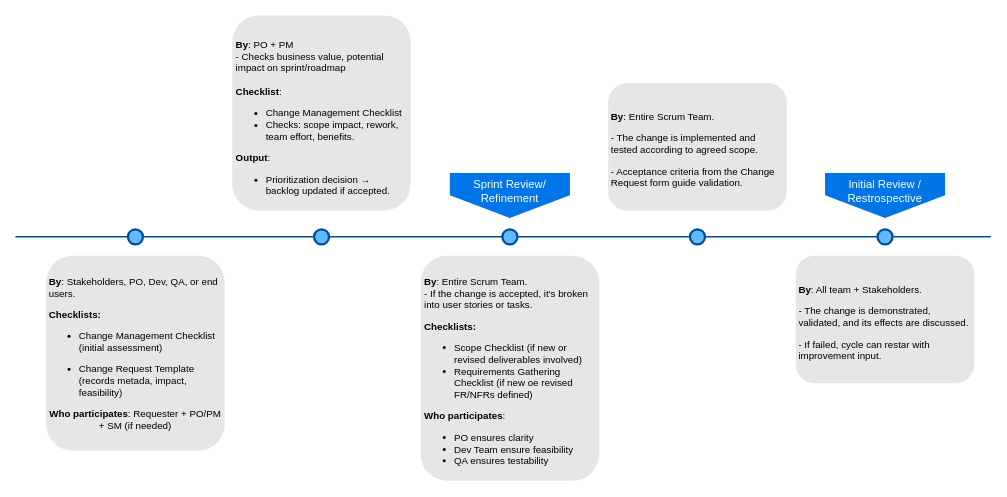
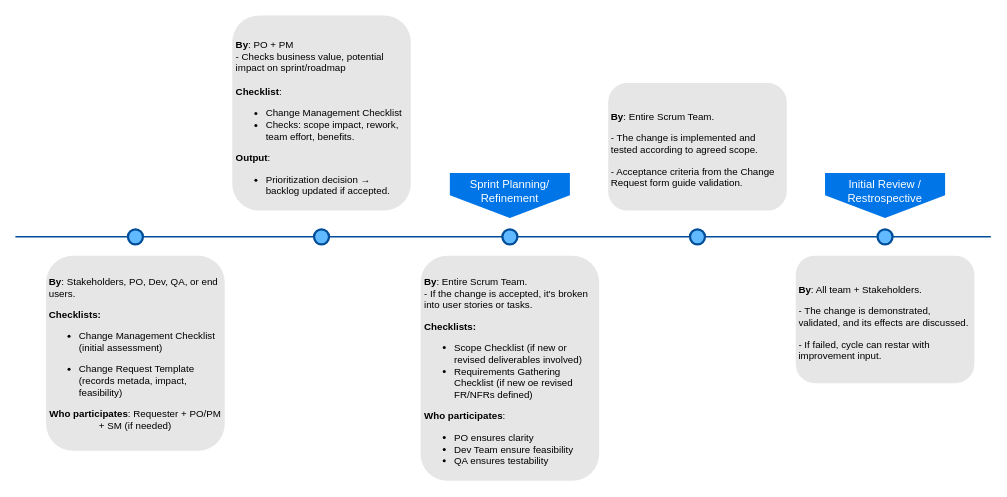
  <mxCell id="0" />
  <mxCell id="1" parent="0" />
  <mxCell id="2" value="" style="line;strokeWidth=2;html=1;fillColor=none;fontSize=28;fontColor=#004D99;strokeColor=#004D99;" parent="1" vertex="1"><mxGeometry x="20" y="310" width="1300" height="10" as="geometry" /></mxCell>
- <mxCell id="3" value="&lt;span&gt;Sprint Review/ Refinement&lt;/span&gt;" style="shape=offPageConnector;whiteSpace=wrap;html=1;fillColor=#0075E8;fontSize=15;fontColor=#FFFFFF;size=0.509;verticalAlign=top;strokeColor=none;" parent="1" vertex="1"><mxGeometry x="599" y="230" width="160" height="60" as="geometry" /></mxCell>
+ <mxCell id="3" value="&lt;span&gt;Sprint Planning/ Refinement&lt;/span&gt;" style="shape=offPageConnector;whiteSpace=wrap;html=1;fillColor=#0075E8;fontSize=15;fontColor=#FFFFFF;size=0.509;verticalAlign=top;strokeColor=none;" parent="1" vertex="1"><mxGeometry x="599" y="230" width="160" height="60" as="geometry" /></mxCell>
  <mxCell id="4" value="" style="ellipse;whiteSpace=wrap;html=1;fillColor=#61BAFF;fontSize=28;fontColor=#004D99;strokeWidth=3;strokeColor=#004D99;" parent="1" vertex="1"><mxGeometry x="170" y="305" width="20" height="20" as="geometry" /></mxCell>
  <mxCell id="5" value="" style="ellipse;whiteSpace=wrap;html=1;fillColor=#61BAFF;fontSize=28;fontColor=#004D99;strokeWidth=3;strokeColor=#004D99;" parent="1" vertex="1"><mxGeometry x="418" y="305" width="20" height="20" as="geometry" /></mxCell>
  <mxCell id="6" value="" style="ellipse;whiteSpace=wrap;html=1;fillColor=#61BAFF;fontSize=28;fontColor=#004D99;strokeWidth=3;strokeColor=#004D99;" parent="1" vertex="1"><mxGeometry x="669" y="305" width="20" height="20" as="geometry" /></mxCell>
  <mxCell id="7" value="" style="ellipse;whiteSpace=wrap;html=1;fillColor=#61BAFF;fontSize=28;fontColor=#004D99;strokeWidth=3;strokeColor=#004D99;" parent="1" vertex="1"><mxGeometry x="919" y="305" width="20" height="20" as="geometry" /></mxCell>
  <mxCell id="8" value="&lt;p style=&quot;text-align: left;&quot;&gt;&lt;span style=&quot;background-color: transparent; color: light-dark(rgb(0, 0, 0), rgb(237, 237, 237)); font-size: 13px;&quot;&gt;&lt;br&gt;&lt;/span&gt;&lt;/p&gt;&lt;p style=&quot;text-align: left;&quot;&gt;&lt;span style=&quot;background-color: transparent; color: light-dark(rgb(0, 0, 0), rgb(237, 237, 237)); font-size: 13px;&quot;&gt;&lt;b&gt;By&lt;/b&gt;&lt;/span&gt;&lt;span style=&quot;background-color: transparent; color: light-dark(rgb(0, 0, 0), rgb(237, 237, 237)); font-size: 13px; font-weight: normal;&quot;&gt;: Stakeholders, PO, Dev, QA, or end users.&lt;/span&gt;&lt;/p&gt;&lt;p style=&quot;text-align: left;&quot;&gt;&lt;span style=&quot;background-color: transparent; color: light-dark(rgb(0, 0, 0), rgb(237, 237, 237)); font-size: 13px;&quot;&gt;&lt;b&gt;Checklists:&lt;/b&gt;&lt;/span&gt;&lt;/p&gt;&lt;ul&gt;&lt;li style=&quot;text-align: left;&quot;&gt;&lt;span style=&quot;background-color: transparent; color: light-dark(rgb(0, 0, 0), rgb(237, 237, 237)); font-size: 13px;&quot;&gt;Change Management Checklist (initial assessment)&lt;/span&gt;&lt;/li&gt;&lt;/ul&gt;&lt;ul&gt;&lt;li style=&quot;text-align: left;&quot;&gt;&lt;span style=&quot;background-color: transparent; color: light-dark(rgb(0, 0, 0), rgb(237, 237, 237)); font-size: 13px;&quot;&gt;Change Request Template (records metada, impact, feasibility)&lt;/span&gt;&lt;/li&gt;&lt;/ul&gt;&lt;b&gt;Who participates&lt;/b&gt;: Requester + PO/PM + SM (if needed)&lt;p&gt;&lt;/p&gt;&lt;div style=&quot;text-align: left;&quot;&gt;&lt;span style=&quot;background-color: transparent; color: light-dark(rgb(0, 0, 0), rgb(237, 237, 237)); font-size: 13px; font-weight: normal;&quot;&gt;&lt;br&gt;&lt;/span&gt;&lt;/div&gt;" style="text;html=1;spacing=5;spacingTop=-20;whiteSpace=wrap;overflow=hidden;strokeColor=none;strokeWidth=3;fillColor=#E6E6E6;fontSize=13;fontColor=#000000;align=center;rounded=1;verticalAlign=middle;" parent="1" vertex="1"><mxGeometry x="61" y="340" width="238" height="260" as="geometry" /></mxCell>
  <mxCell id="9" value="&lt;div&gt;&lt;b style=&quot;background-color: transparent; color: light-dark(rgb(0, 0, 0), rgb(237, 237, 237));&quot;&gt;&lt;br&gt;&lt;/b&gt;&lt;/div&gt;&lt;b style=&quot;background-color: transparent; color: light-dark(rgb(0, 0, 0), rgb(237, 237, 237));&quot;&gt;&lt;div&gt;&lt;br&gt;&lt;/div&gt;&lt;div&gt;&lt;br&gt;&lt;/div&gt;&lt;/b&gt;&lt;b style=&quot;background-color: transparent; color: light-dark(rgb(0, 0, 0), rgb(237, 237, 237));&quot;&gt;By&lt;/b&gt;&lt;span style=&quot;background-color: transparent; color: light-dark(rgb(0, 0, 0), rgb(237, 237, 237));&quot;&gt;: PO + PM&lt;/span&gt;&lt;br&gt;&lt;span style=&quot;background-color: transparent; color: light-dark(rgb(0, 0, 0), rgb(237, 237, 237));&quot;&gt;- Checks business value, potential&amp;nbsp; &amp;nbsp; impact on sprint/roadmap&lt;/span&gt;&lt;div&gt;&lt;b style=&quot;background-color: transparent; color: light-dark(rgb(0, 0, 0), rgb(237, 237, 237));&quot;&gt;&lt;br&gt;&lt;/b&gt;&lt;/div&gt;&lt;div&gt;&lt;b style=&quot;background-color: transparent; color: light-dark(rgb(0, 0, 0), rgb(237, 237, 237));&quot;&gt;Checklist&lt;/b&gt;&lt;span style=&quot;background-color: transparent; color: light-dark(rgb(0, 0, 0), rgb(237, 237, 237));&quot;&gt;:&lt;/span&gt;&lt;br&gt;&lt;ul&gt;&lt;li&gt;&lt;span style=&quot;background-color: transparent; color: light-dark(rgb(0, 0, 0), rgb(237, 237, 237));&quot;&gt;Change Management Checklist&lt;/span&gt;&lt;/li&gt;&lt;li&gt;&lt;span style=&quot;background-color: transparent; color: light-dark(rgb(0, 0, 0), rgb(237, 237, 237));&quot;&gt;Checks: scope impact, rework, team effort, benefits.&lt;/span&gt;&lt;/li&gt;&lt;/ul&gt;&lt;b style=&quot;background-color: transparent; color: light-dark(rgb(0, 0, 0), rgb(237, 237, 237));&quot;&gt;Output&lt;/b&gt;&lt;span style=&quot;background-color: transparent; color: light-dark(rgb(0, 0, 0), rgb(237, 237, 237));&quot;&gt;:&lt;/span&gt;&lt;br&gt;&lt;ul&gt;&lt;li&gt;&lt;span style=&quot;background-color: transparent; color: light-dark(rgb(0, 0, 0), rgb(237, 237, 237));&quot;&gt;Prioritization decision →&amp;nbsp; backlog updated if accepted.&lt;/span&gt;&lt;/li&gt;&lt;/ul&gt;&lt;/div&gt;" style="text;html=1;spacing=5;spacingTop=-20;whiteSpace=wrap;overflow=hidden;strokeColor=none;strokeWidth=3;fillColor=#E6E6E6;fontSize=13;fontColor=#000000;align=left;rounded=1;verticalAlign=middle;" parent="1" vertex="1"><mxGeometry x="309" y="20" width="238" height="260" as="geometry" /></mxCell>
  <mxCell id="10" value="&lt;p style=&quot;&quot;&gt;&lt;span style=&quot;background-color: transparent; color: light-dark(rgb(0, 0, 0), rgb(237, 237, 237)); font-size: 13px;&quot;&gt;&lt;br&gt;&lt;/span&gt;&lt;/p&gt;&lt;p style=&quot;&quot;&gt;&lt;span style=&quot;background-color: transparent; color: light-dark(rgb(0, 0, 0), rgb(237, 237, 237)); font-size: 13px;&quot;&gt;&lt;b&gt;By&lt;/b&gt;&lt;/span&gt;&lt;span style=&quot;background-color: transparent; color: light-dark(rgb(0, 0, 0), rgb(237, 237, 237)); font-size: 13px; font-weight: normal;&quot;&gt;: Entire Scrum Team.&lt;br&gt;&lt;/span&gt;- If the change is accepted, it's broken into user stories or tasks.&lt;/p&gt;&lt;p style=&quot;&quot;&gt;&lt;span style=&quot;background-color: transparent; color: light-dark(rgb(0, 0, 0), rgb(237, 237, 237)); font-size: 13px;&quot;&gt;&lt;b&gt;Checklists:&lt;/b&gt;&lt;/span&gt;&lt;/p&gt;&lt;p style=&quot;&quot;&gt;&lt;/p&gt;&lt;ul&gt;&lt;li style=&quot;&quot;&gt;&lt;span style=&quot;background-color: transparent; color: light-dark(rgb(0, 0, 0), rgb(237, 237, 237)); font-size: 13px;&quot;&gt;Scope Checklist (if new or revised deliverables involved)&lt;/span&gt;&lt;/li&gt;&lt;li style=&quot;&quot;&gt;&lt;span style=&quot;background-color: transparent; color: light-dark(rgb(0, 0, 0), rgb(237, 237, 237)); font-size: 13px;&quot;&gt;Requirements Gathering Checklist (if new oe revised FR/NFRs defined)&lt;/span&gt;&lt;/li&gt;&lt;/ul&gt;&lt;p&gt;&lt;/p&gt;&lt;b&gt;&lt;div style=&quot;&quot;&gt;&lt;b style=&quot;background-color: transparent; color: light-dark(rgb(0, 0, 0), rgb(237, 237, 237));&quot;&gt;Who participates&lt;/b&gt;&lt;span style=&quot;background-color: transparent; color: light-dark(rgb(0, 0, 0), rgb(237, 237, 237)); font-weight: normal;&quot;&gt;:&amp;nbsp;&lt;/span&gt;&lt;/div&gt;&lt;div style=&quot;&quot;&gt;&lt;ul&gt;&lt;li&gt;&lt;span style=&quot;background-color: transparent; color: light-dark(rgb(0, 0, 0), rgb(237, 237, 237)); font-weight: normal;&quot;&gt;PO ensures clarity&lt;/span&gt;&lt;/li&gt;&lt;li&gt;&lt;span style=&quot;background-color: transparent; color: light-dark(rgb(0, 0, 0), rgb(237, 237, 237)); font-weight: normal;&quot;&gt;Dev Team ensure feasibility&lt;/span&gt;&lt;/li&gt;&lt;li&gt;&lt;span style=&quot;background-color: transparent; color: light-dark(rgb(0, 0, 0), rgb(237, 237, 237)); font-weight: normal;&quot;&gt;QA ensures testability&lt;/span&gt;&lt;/li&gt;&lt;/ul&gt;&lt;/div&gt;&lt;/b&gt;&lt;div&gt;&lt;p&gt;&lt;/p&gt;&lt;div style=&quot;&quot;&gt;&lt;span style=&quot;background-color: transparent; color: light-dark(rgb(0, 0, 0), rgb(237, 237, 237)); font-size: 13px; font-weight: normal;&quot;&gt;&lt;br&gt;&lt;/span&gt;&lt;/div&gt;&lt;/div&gt;" style="text;html=1;spacing=5;spacingTop=-20;whiteSpace=wrap;overflow=hidden;strokeColor=none;strokeWidth=3;fillColor=#E6E6E6;fontSize=13;fontColor=#000000;align=left;rounded=1;verticalAlign=middle;" vertex="1" parent="1"><mxGeometry x="560" y="340" width="238" height="300" as="geometry" /></mxCell>
  <mxCell id="11" value="&lt;p style=&quot;text-align: left;&quot;&gt;&lt;span style=&quot;background-color: transparent; color: light-dark(rgb(0, 0, 0), rgb(237, 237, 237)); font-size: 13px;&quot;&gt;&lt;br&gt;&lt;/span&gt;&lt;/p&gt;&lt;p style=&quot;text-align: left;&quot;&gt;&lt;span style=&quot;background-color: transparent; color: light-dark(rgb(0, 0, 0), rgb(237, 237, 237)); font-size: 13px;&quot;&gt;&lt;b&gt;By&lt;/b&gt;&lt;/span&gt;&lt;span style=&quot;background-color: transparent; color: light-dark(rgb(0, 0, 0), rgb(237, 237, 237)); font-size: 13px; font-weight: normal;&quot;&gt;: Entire Scrum Team.&lt;/span&gt;&lt;/p&gt;&lt;p style=&quot;text-align: left;&quot;&gt;- The change is implemented and tested according to agreed scope.&lt;/p&gt;&lt;p style=&quot;text-align: left;&quot;&gt;- Acceptance criteria from the Change Request form guide validation.&lt;/p&gt;" style="text;html=1;spacing=5;spacingTop=-20;whiteSpace=wrap;overflow=hidden;strokeColor=none;strokeWidth=3;fillColor=#E6E6E6;fontSize=13;fontColor=#000000;align=center;rounded=1;verticalAlign=middle;" vertex="1" parent="1"><mxGeometry x="810" y="110" width="238" height="170" as="geometry" /></mxCell>
  <mxCell id="12" value="Initial Review / Restrospective" style="shape=offPageConnector;whiteSpace=wrap;html=1;fillColor=#0075E8;fontSize=15;fontColor=#FFFFFF;size=0.509;verticalAlign=top;strokeColor=none;" vertex="1" parent="1"><mxGeometry x="1099" y="230" width="160" height="60" as="geometry" /></mxCell>
  <mxCell id="13" value="" style="ellipse;whiteSpace=wrap;html=1;fillColor=#61BAFF;fontSize=28;fontColor=#004D99;strokeWidth=3;strokeColor=#004D99;" vertex="1" parent="1"><mxGeometry x="1169" y="305" width="20" height="20" as="geometry" /></mxCell>
  <mxCell id="14" value="&lt;p style=&quot;text-align: left;&quot;&gt;&lt;span style=&quot;background-color: transparent; color: light-dark(rgb(0, 0, 0), rgb(237, 237, 237)); font-size: 13px;&quot;&gt;&lt;br&gt;&lt;/span&gt;&lt;/p&gt;&lt;p style=&quot;text-align: left;&quot;&gt;&lt;span style=&quot;background-color: transparent; color: light-dark(rgb(0, 0, 0), rgb(237, 237, 237)); font-size: 13px;&quot;&gt;&lt;b&gt;By&lt;/b&gt;&lt;/span&gt;&lt;span style=&quot;background-color: transparent; color: light-dark(rgb(0, 0, 0), rgb(237, 237, 237)); font-size: 13px; font-weight: normal;&quot;&gt;: All team + Stakeholders.&lt;/span&gt;&lt;/p&gt;&lt;p style=&quot;text-align: left;&quot;&gt;&lt;span style=&quot;background-color: transparent; color: light-dark(rgb(0, 0, 0), rgb(237, 237, 237)); font-size: 13px; font-weight: normal;&quot;&gt;- The change is demonstrated, validated, and its effects are discussed.&lt;/span&gt;&lt;/p&gt;&lt;p style=&quot;text-align: left;&quot;&gt;&lt;span style=&quot;background-color: transparent; color: light-dark(rgb(0, 0, 0), rgb(237, 237, 237)); font-size: 13px; font-weight: normal;&quot;&gt;- If failed, cycle can restar with improvement input.&lt;/span&gt;&lt;/p&gt;" style="text;html=1;spacing=5;spacingTop=-20;whiteSpace=wrap;overflow=hidden;strokeColor=none;strokeWidth=3;fillColor=#E6E6E6;fontSize=13;fontColor=#000000;align=center;rounded=1;verticalAlign=middle;" vertex="1" parent="1"><mxGeometry x="1060" y="340" width="238" height="170" as="geometry" /></mxCell>
